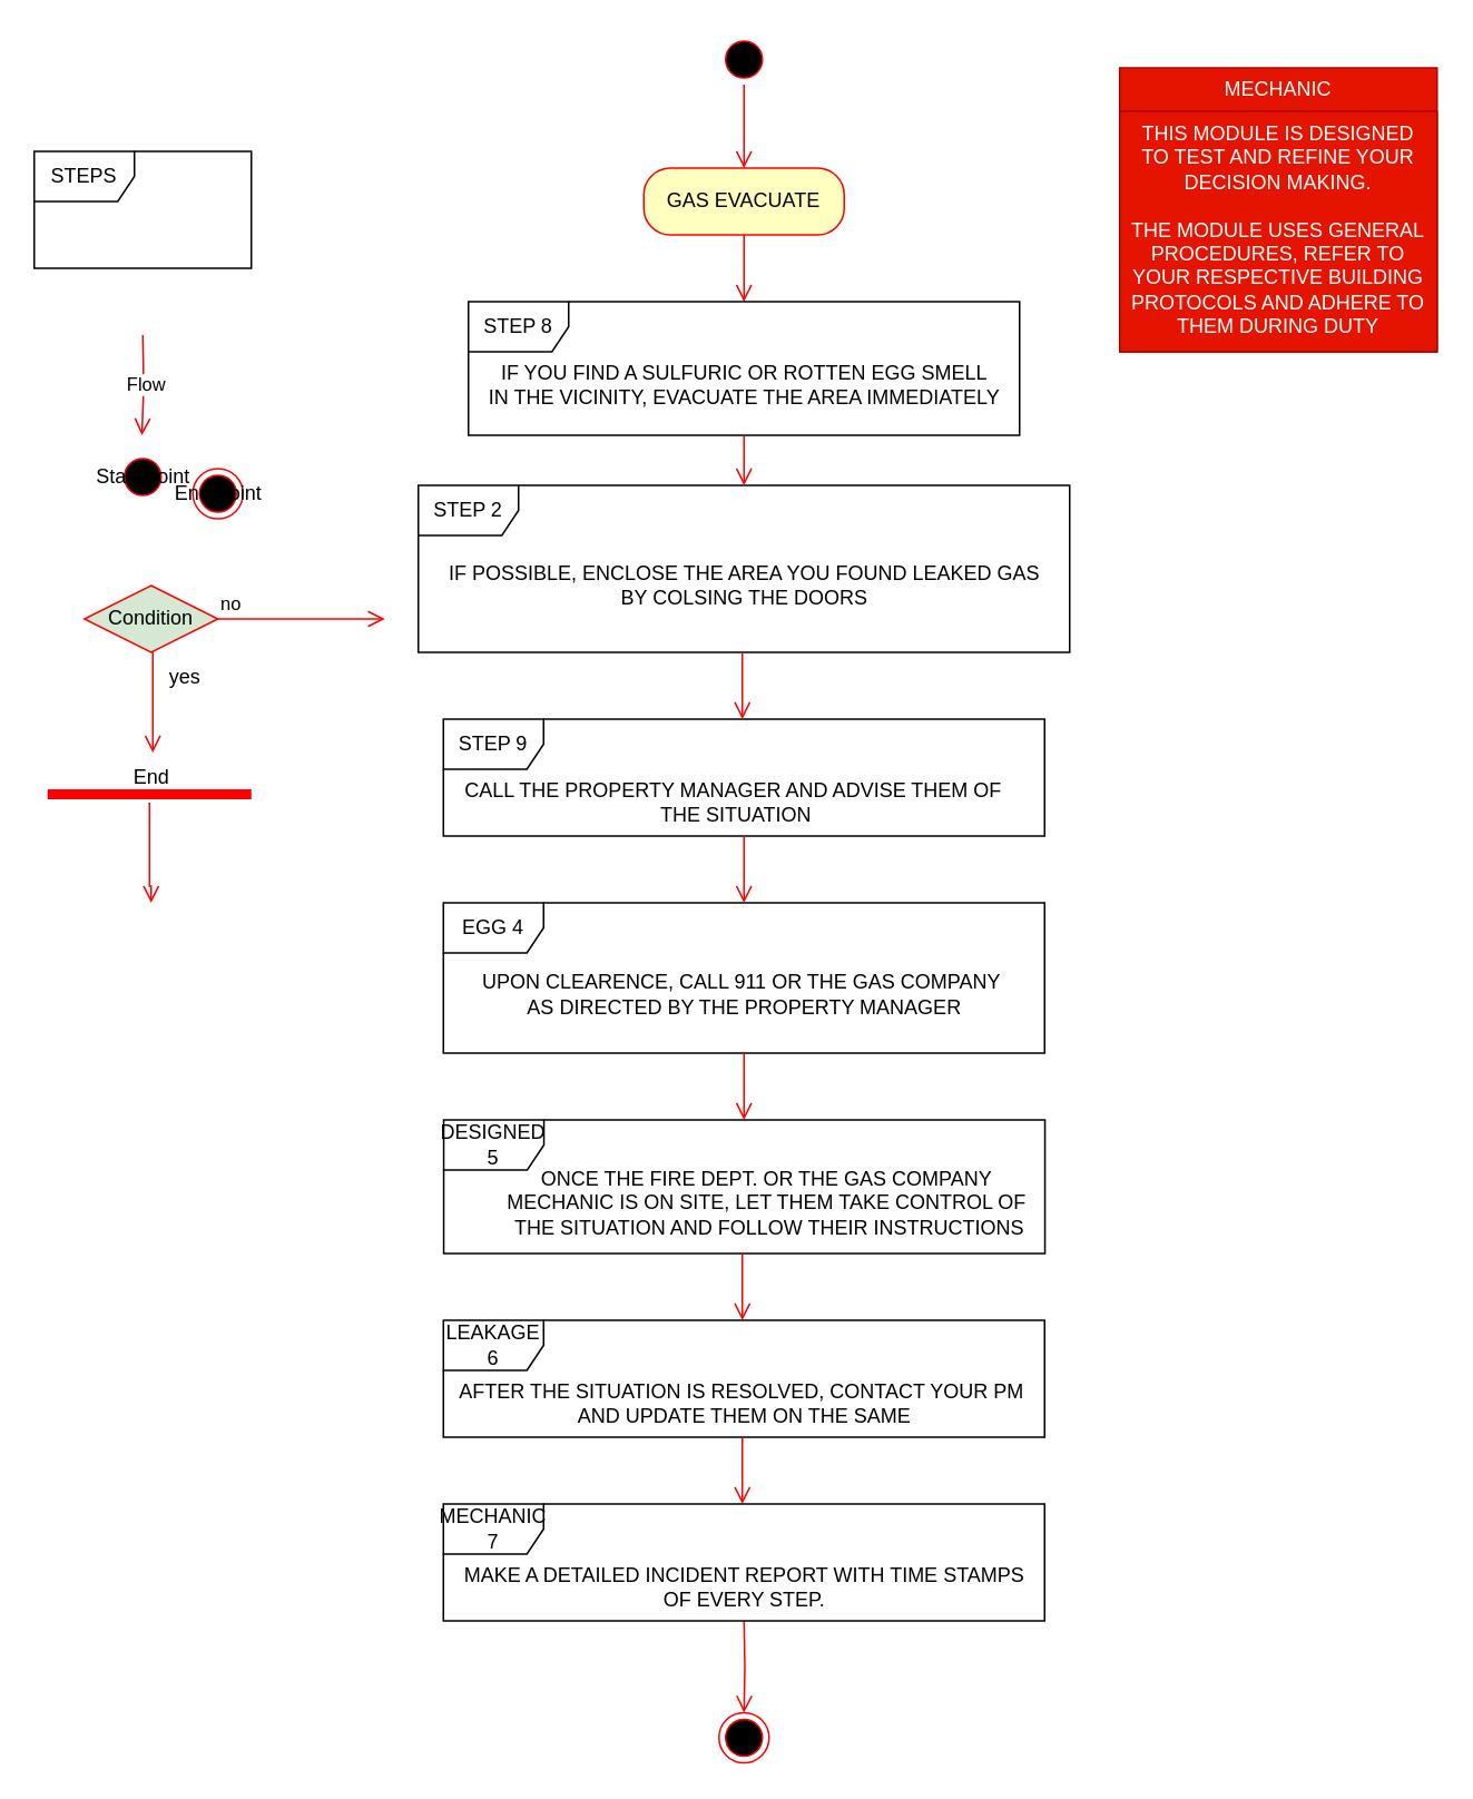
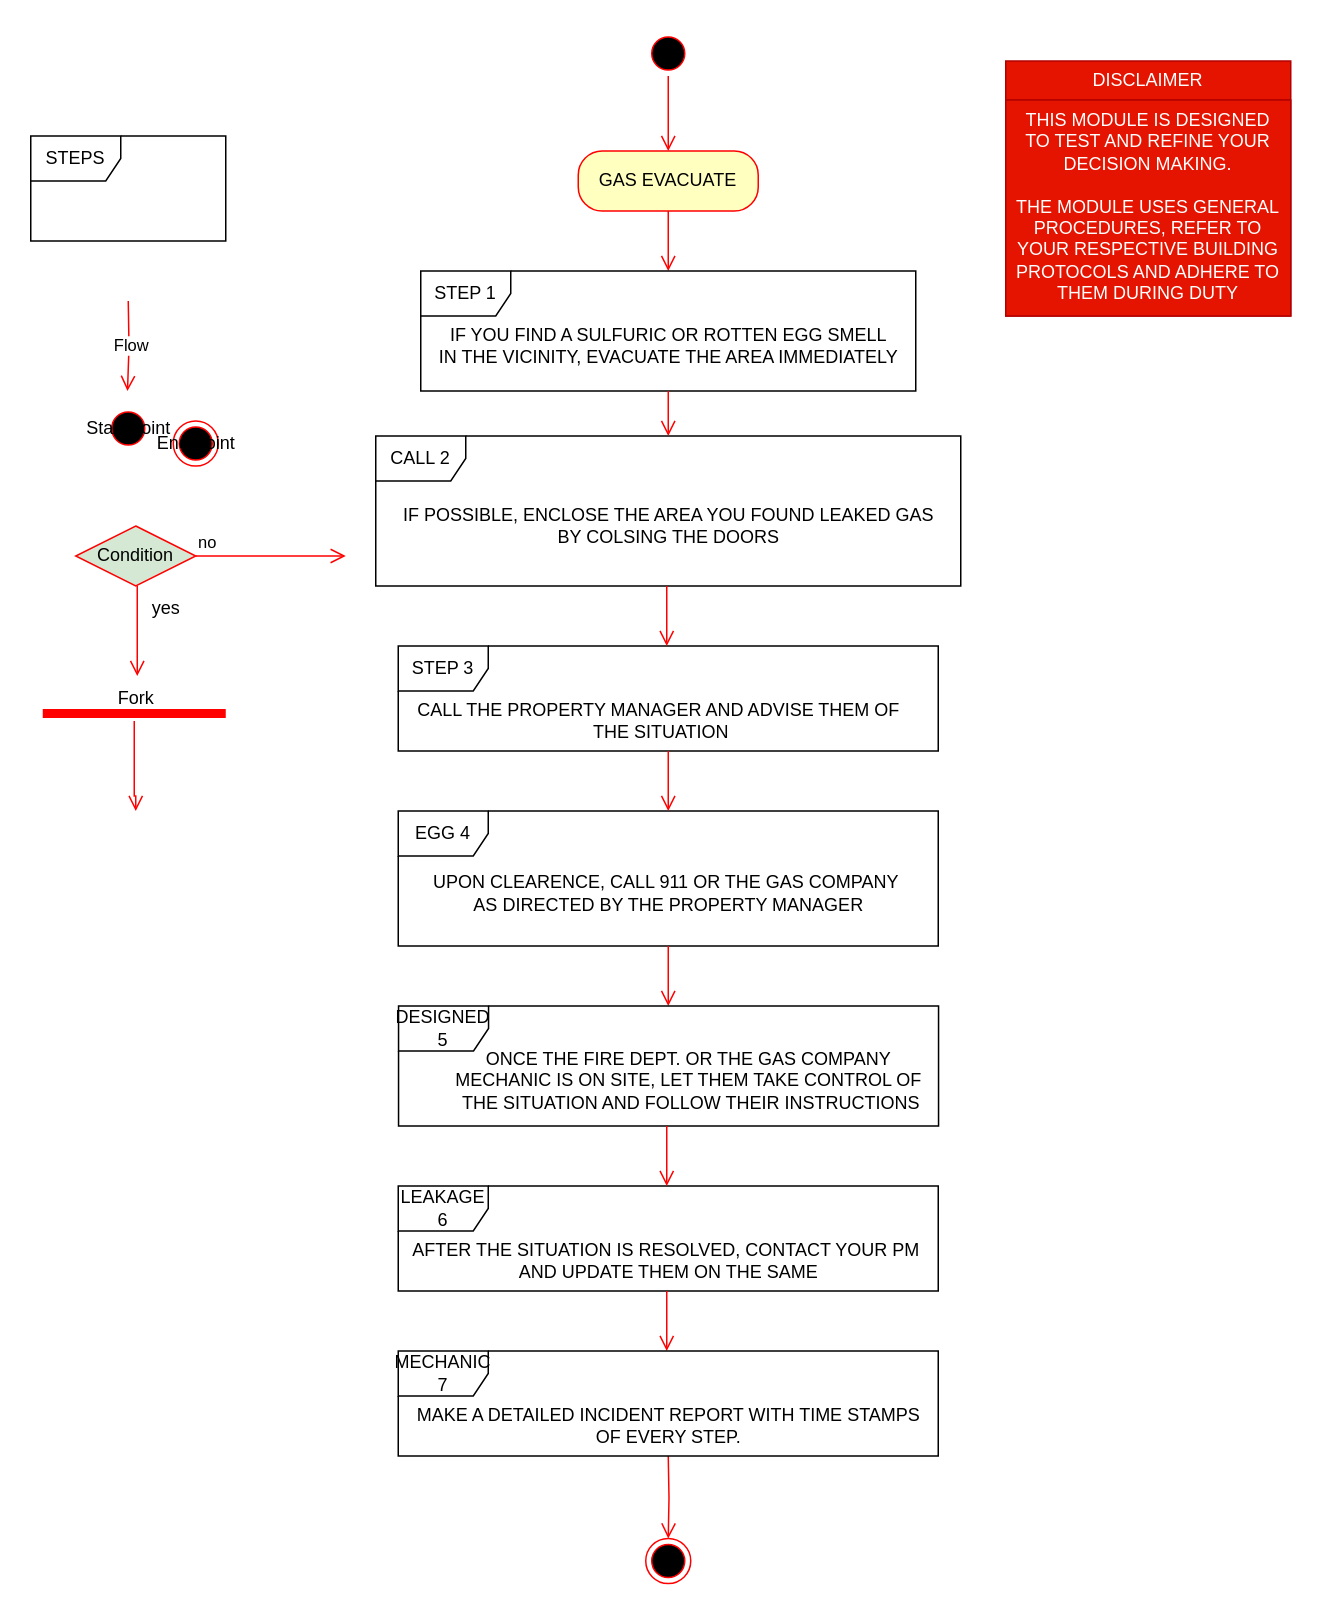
  <mxCell id="0" />
  <mxCell id="1" parent="0" />
  <mxCell id="2" value="" style="ellipse;html=1;shape=startState;fillColor=#000000;strokeColor=#ff0000;" vertex="1" parent="1"><mxGeometry x="430" width="30" height="30" as="geometry" y="20" /></mxCell>
  <mxCell id="3" value="" style="edgeStyle=orthogonalEdgeStyle;html=1;verticalAlign=bottom;endArrow=open;endSize=8;strokeColor=#ff0000;rounded=0;" edge="1" parent="1" source="2"><mxGeometry relative="1" as="geometry"><mxPoint x="445" y="100" as="targetPoint" /></mxGeometry></mxCell>
  <mxCell id="4" value="GAS EVACUATE" style="rounded=1;whiteSpace=wrap;html=1;arcSize=40;fontColor=#000000;fillColor=#ffffc0;strokeColor=#ff0000;" vertex="1" parent="1"><mxGeometry x="385" y="100" width="120" height="40" as="geometry" /></mxCell>
  <mxCell id="5" value="" style="edgeStyle=orthogonalEdgeStyle;html=1;verticalAlign=bottom;endArrow=open;endSize=8;strokeColor=#ff0000;rounded=0;" edge="1" parent="1" source="4"><mxGeometry relative="1" as="geometry"><mxPoint x="445" y="180" as="targetPoint" /></mxGeometry></mxCell>
  <mxCell id="6" value="" style="edgeStyle=orthogonalEdgeStyle;html=1;verticalAlign=bottom;endArrow=open;endSize=8;strokeColor=#ff0000;rounded=0;" edge="1" parent="1"><mxGeometry relative="1" as="geometry"><mxPoint x="84.5" y="260" as="targetPoint" /><mxPoint x="85" y="200" as="sourcePoint" /></mxGeometry></mxCell>
  <mxCell id="7" value="Flow" style="edgeLabel;html=1;align=center;verticalAlign=middle;resizable=0;points=[];" vertex="1" connectable="0" parent="6"><mxGeometry x="-0.333" y="3" relative="1" as="geometry"><mxPoint x="-2" y="10" as="offset" /></mxGeometry></mxCell>
  <mxCell id="8" value="Start Point" style="ellipse;html=1;shape=startState;fillColor=#000000;strokeColor=#ff0000;" vertex="1" parent="1"><mxGeometry x="70" y="270" width="30" height="30" as="geometry" /></mxCell>
  <mxCell id="9" value="End Point" style="ellipse;html=1;shape=endState;fillColor=#000000;strokeColor=#ff0000;" vertex="1" parent="1"><mxGeometry x="115" y="280" width="30" height="30" as="geometry" /></mxCell>
  <mxCell id="10" value="STEPS" style="shape=umlFrame;whiteSpace=wrap;html=1;pointerEvents=0;" vertex="1" parent="1"><mxGeometry x="20" y="90" width="130" height="70" as="geometry" /></mxCell>
- <mxCell id="11" value="STEP 8" style="shape=umlFrame;whiteSpace=wrap;html=1;pointerEvents=0;" vertex="1" parent="1"><mxGeometry x="280" y="180" width="330" height="80" as="geometry" /></mxCell>
+ <mxCell id="11" value="STEP 1" style="shape=umlFrame;whiteSpace=wrap;html=1;pointerEvents=0;" vertex="1" parent="1"><mxGeometry x="280" y="180" width="330" height="80" as="geometry" /></mxCell>
  <mxCell id="12" value="IF YOU FIND A SULFURIC OR ROTTEN EGG SMELL&lt;br&gt;IN THE VICINITY, EVACUATE THE AREA IMMEDIATELY" style="text;html=1;align=center;verticalAlign=middle;resizable=0;points=[];autosize=1;strokeColor=none;fillColor=none;" vertex="1" parent="1"><mxGeometry x="275" y="210" width="340" height="40" as="geometry" /></mxCell>
- <mxCell id="13" value="STEP 2" style="shape=umlFrame;whiteSpace=wrap;html=1;pointerEvents=0;" vertex="1" parent="1"><mxGeometry x="250" y="290" width="390" height="100" as="geometry" /></mxCell>
+ <mxCell id="13" value="CALL 2" style="shape=umlFrame;whiteSpace=wrap;html=1;pointerEvents=0;" vertex="1" parent="1"><mxGeometry x="250" y="290" width="390" height="100" as="geometry" /></mxCell>
  <mxCell id="14" value="IF POSSIBLE, ENCLOSE THE AREA YOU FOUND LEAKED GAS&lt;br&gt;BY COLSING THE DOORS" style="text;html=1;align=center;verticalAlign=middle;resizable=0;points=[];autosize=1;strokeColor=none;fillColor=none;" vertex="1" parent="1"><mxGeometry x="255.2" y="330" width="380" height="40" as="geometry" /></mxCell>
  <mxCell id="15" value="" style="edgeStyle=orthogonalEdgeStyle;html=1;verticalAlign=bottom;endArrow=open;endSize=8;strokeColor=#ff0000;rounded=0;" edge="1" parent="1"><mxGeometry relative="1" as="geometry"><mxPoint x="445" y="290" as="targetPoint" /><mxPoint x="445" y="260" as="sourcePoint" /></mxGeometry></mxCell>
- <mxCell id="16" value="STEP 9" style="shape=umlFrame;whiteSpace=wrap;html=1;pointerEvents=0;" vertex="1" parent="1"><mxGeometry x="265" y="430" width="360" height="70" as="geometry" /></mxCell>
+ <mxCell id="16" value="STEP 3" style="shape=umlFrame;whiteSpace=wrap;html=1;pointerEvents=0;" vertex="1" parent="1"><mxGeometry x="265" y="430" width="360" height="70" as="geometry" /></mxCell>
  <mxCell id="17" value="CALL THE PROPERTY MANAGER AND ADVISE THEM OF&amp;nbsp;&lt;br&gt;THE SITUATION" style="text;html=1;align=center;verticalAlign=middle;resizable=0;points=[];autosize=1;strokeColor=none;fillColor=none;" vertex="1" parent="1"><mxGeometry x="265" y="460" width="350" height="40" as="geometry" /></mxCell>
  <mxCell id="18" value="" style="edgeStyle=orthogonalEdgeStyle;html=1;verticalAlign=bottom;endArrow=open;endSize=8;strokeColor=#ff0000;rounded=0;" edge="1" parent="1"><mxGeometry relative="1" as="geometry"><mxPoint x="444" y="430" as="targetPoint" /><mxPoint x="444" y="390" as="sourcePoint" /></mxGeometry></mxCell>
  <mxCell id="19" value="EGG 4" style="shape=umlFrame;whiteSpace=wrap;html=1;pointerEvents=0;" vertex="1" parent="1"><mxGeometry x="265" y="540" width="360" height="90" as="geometry" /></mxCell>
  <mxCell id="20" value="UPON CLEARENCE, CALL 911 OR THE GAS COMPANY&amp;nbsp;&lt;br&gt;AS DIRECTED BY THE PROPERTY MANAGER" style="text;html=1;align=center;verticalAlign=middle;resizable=0;points=[];autosize=1;strokeColor=none;fillColor=none;" vertex="1" parent="1"><mxGeometry x="275.2" y="575" width="340" height="40" as="geometry" /></mxCell>
  <mxCell id="21" value="" style="edgeStyle=orthogonalEdgeStyle;html=1;verticalAlign=bottom;endArrow=open;endSize=8;strokeColor=#ff0000;rounded=0;" edge="1" parent="1"><mxGeometry relative="1" as="geometry"><mxPoint x="445" y="670" as="targetPoint" /><mxPoint x="445" y="630" as="sourcePoint" /></mxGeometry></mxCell>
  <mxCell id="22" value="Condition" style="rhombus;whiteSpace=wrap;html=1;fontColor=#000000;fillColor=#d5e8d4;strokeColor=#ff0000;" vertex="1" parent="1"><mxGeometry x="50" y="350" width="80" height="40" as="geometry" /></mxCell>
  <mxCell id="23" value="no" style="edgeStyle=orthogonalEdgeStyle;html=1;align=left;verticalAlign=bottom;endArrow=open;endSize=8;strokeColor=#ff0000;rounded=0;" edge="1" parent="1" source="22"><mxGeometry x="-1" relative="1" as="geometry"><mxPoint x="230" y="370" as="targetPoint" /></mxGeometry></mxCell>
  <mxCell id="24" value="" style="edgeStyle=orthogonalEdgeStyle;html=1;align=left;verticalAlign=top;endArrow=open;endSize=8;strokeColor=#ff0000;rounded=0;" edge="1" parent="1"><mxGeometry x="0.2" y="60" relative="1" as="geometry"><mxPoint x="91" y="450" as="targetPoint" /><mxPoint x="91" y="390" as="sourcePoint" /><Array as="points"><mxPoint x="91" y="390" /><mxPoint x="91" y="390" /></Array><mxPoint as="offset" /></mxGeometry></mxCell>
  <mxCell id="25" value="yes" style="text;html=1;align=center;verticalAlign=middle;resizable=0;points=[];autosize=1;strokeColor=none;fillColor=none;" vertex="1" parent="1"><mxGeometry x="90" y="390" width="40" height="30" as="geometry" /></mxCell>
- <mxCell id="26" value="MECHANIC" style="swimlane;fontStyle=0;childLayout=stackLayout;horizontal=1;startSize=26;fillColor=#e51400;horizontalStack=0;resizeParent=1;resizeParentMax=0;resizeLast=0;collapsible=1;marginBottom=0;whiteSpace=wrap;html=1;fontColor=#ffffff;strokeColor=#B20000;" vertex="1" parent="1"><mxGeometry x="670" y="40" width="190" height="170" as="geometry" /></mxCell>
+ <mxCell id="26" value="DISCLAIMER" style="swimlane;fontStyle=0;childLayout=stackLayout;horizontal=1;startSize=26;fillColor=#e51400;horizontalStack=0;resizeParent=1;resizeParentMax=0;resizeLast=0;collapsible=1;marginBottom=0;whiteSpace=wrap;html=1;fontColor=#ffffff;strokeColor=#B20000;" vertex="1" parent="1"><mxGeometry x="670" y="40" width="190" height="170" as="geometry" /></mxCell>
  <mxCell id="27" value="THIS MODULE IS DESIGNED TO TEST AND REFINE YOUR DECISION MAKING. &lt;br&gt;&lt;br&gt;THE MODULE USES GENERAL PROCEDURES, REFER TO YOUR RESPECTIVE BUILDING PROTOCOLS AND ADHERE TO THEM DURING DUTY" style="text;strokeColor=#B20000;fillColor=#e51400;align=center;verticalAlign=top;spacingLeft=4;spacingRight=4;overflow=hidden;rotatable=0;points=[[0,0.5],[1,0.5]];portConstraint=eastwest;whiteSpace=wrap;html=1;fontColor=#ffffff;" vertex="1" parent="26"><mxGeometry y="26" width="190" height="144" as="geometry" /></mxCell>
  <mxCell id="28" value="" style="edgeStyle=orthogonalEdgeStyle;html=1;verticalAlign=bottom;endArrow=open;endSize=8;strokeColor=#ff0000;rounded=0;" edge="1" parent="1"><mxGeometry relative="1" as="geometry"><mxPoint x="445" y="540" as="targetPoint" /><mxPoint x="445" y="500" as="sourcePoint" /></mxGeometry></mxCell>
  <mxCell id="29" value="" style="shape=line;html=1;strokeWidth=6;strokeColor=#ff0000;" vertex="1" parent="1"><mxGeometry x="28" y="470" width="122" height="10" as="geometry" /></mxCell>
  <mxCell id="30" value="" style="edgeStyle=orthogonalEdgeStyle;html=1;verticalAlign=bottom;endArrow=open;endSize=8;strokeColor=#ff0000;rounded=0;" edge="1" parent="1" source="29"><mxGeometry relative="1" as="geometry"><mxPoint x="90" y="540" as="targetPoint" /><Array as="points"><mxPoint x="89" y="530" /><mxPoint x="90" y="530" /></Array></mxGeometry></mxCell>
- <mxCell id="31" value="End" style="text;html=1;align=center;verticalAlign=middle;resizable=0;points=[];autosize=1;strokeColor=none;fillColor=none;" vertex="1" parent="1"><mxGeometry x="65" y="450" width="50" height="30" as="geometry" /></mxCell>
+ <mxCell id="31" value="Fork" style="text;html=1;align=center;verticalAlign=middle;resizable=0;points=[];autosize=1;strokeColor=none;fillColor=none;" vertex="1" parent="1"><mxGeometry x="65" y="450" width="50" height="30" as="geometry" /></mxCell>
  <mxCell id="32" value="ONCE THE FIRE DEPT. OR THE GAS COMPANY&amp;nbsp;&lt;br&gt;MECHANIC IS ON SITE, LET THEM TAKE CONTROL OF&amp;nbsp;&lt;br&gt;THE SITUATION AND FOLLOW THEIR INSTRUCTIONS" style="text;html=1;align=center;verticalAlign=middle;resizable=0;points=[];autosize=1;strokeColor=none;fillColor=none;" vertex="1" parent="1"><mxGeometry x="290" y="690" width="340" height="60" as="geometry" /></mxCell>
  <mxCell id="33" value="DESIGNED 5" style="shape=umlFrame;whiteSpace=wrap;html=1;pointerEvents=0;" vertex="1" parent="1"><mxGeometry x="265.2" y="670" width="360" height="80" as="geometry" /></mxCell>
  <mxCell id="34" value="AFTER THE SITUATION IS RESOLVED, CONTACT YOUR PM&amp;nbsp;&lt;br&gt;AND UPDATE THEM ON THE SAME" style="text;html=1;align=center;verticalAlign=middle;resizable=0;points=[];autosize=1;strokeColor=none;fillColor=none;" vertex="1" parent="1"><mxGeometry x="260" y="820" width="370" height="40" as="geometry" /></mxCell>
  <mxCell id="35" value="LEAKAGE 6" style="shape=umlFrame;whiteSpace=wrap;html=1;pointerEvents=0;" vertex="1" parent="1"><mxGeometry x="265" y="790" width="360" height="70" as="geometry" /></mxCell>
  <mxCell id="36" value="" style="edgeStyle=orthogonalEdgeStyle;html=1;verticalAlign=bottom;endArrow=open;endSize=8;strokeColor=#ff0000;rounded=0;" edge="1" parent="1"><mxGeometry relative="1" as="geometry"><mxPoint x="444" y="790" as="targetPoint" /><mxPoint x="444" y="750" as="sourcePoint" /></mxGeometry></mxCell>
  <mxCell id="37" value="" style="edgeStyle=orthogonalEdgeStyle;html=1;verticalAlign=bottom;endArrow=open;endSize=8;strokeColor=#ff0000;rounded=0;" edge="1" parent="1"><mxGeometry relative="1" as="geometry"><mxPoint x="444" y="900" as="targetPoint" /><mxPoint x="444" y="860" as="sourcePoint" /></mxGeometry></mxCell>
  <mxCell id="38" value="" style="edgeStyle=orthogonalEdgeStyle;html=1;verticalAlign=bottom;endArrow=open;endSize=8;strokeColor=#ff0000;rounded=0;" edge="1" parent="1" target="39"><mxGeometry relative="1" as="geometry"><mxPoint x="445" y="1040" as="targetPoint" /><mxPoint x="445" y="970" as="sourcePoint" /></mxGeometry></mxCell>
  <mxCell id="39" value="" style="ellipse;html=1;shape=endState;fillColor=#000000;strokeColor=#ff0000;" vertex="1" parent="1"><mxGeometry x="430" y="1025" width="30" height="30" as="geometry" /></mxCell>
  <mxCell id="40" value="MAKE A DETAILED INCIDENT REPORT WITH TIME STAMPS &lt;br&gt;OF EVERY STEP." style="text;html=1;align=center;verticalAlign=middle;resizable=0;points=[];autosize=1;strokeColor=none;fillColor=none;" vertex="1" parent="1"><mxGeometry x="265" y="930" width="360" height="40" as="geometry" /></mxCell>
  <mxCell id="41" value="MECHANIC 7" style="shape=umlFrame;whiteSpace=wrap;html=1;pointerEvents=0;" vertex="1" parent="1"><mxGeometry x="265" y="900" width="360" height="70" as="geometry" /></mxCell>
